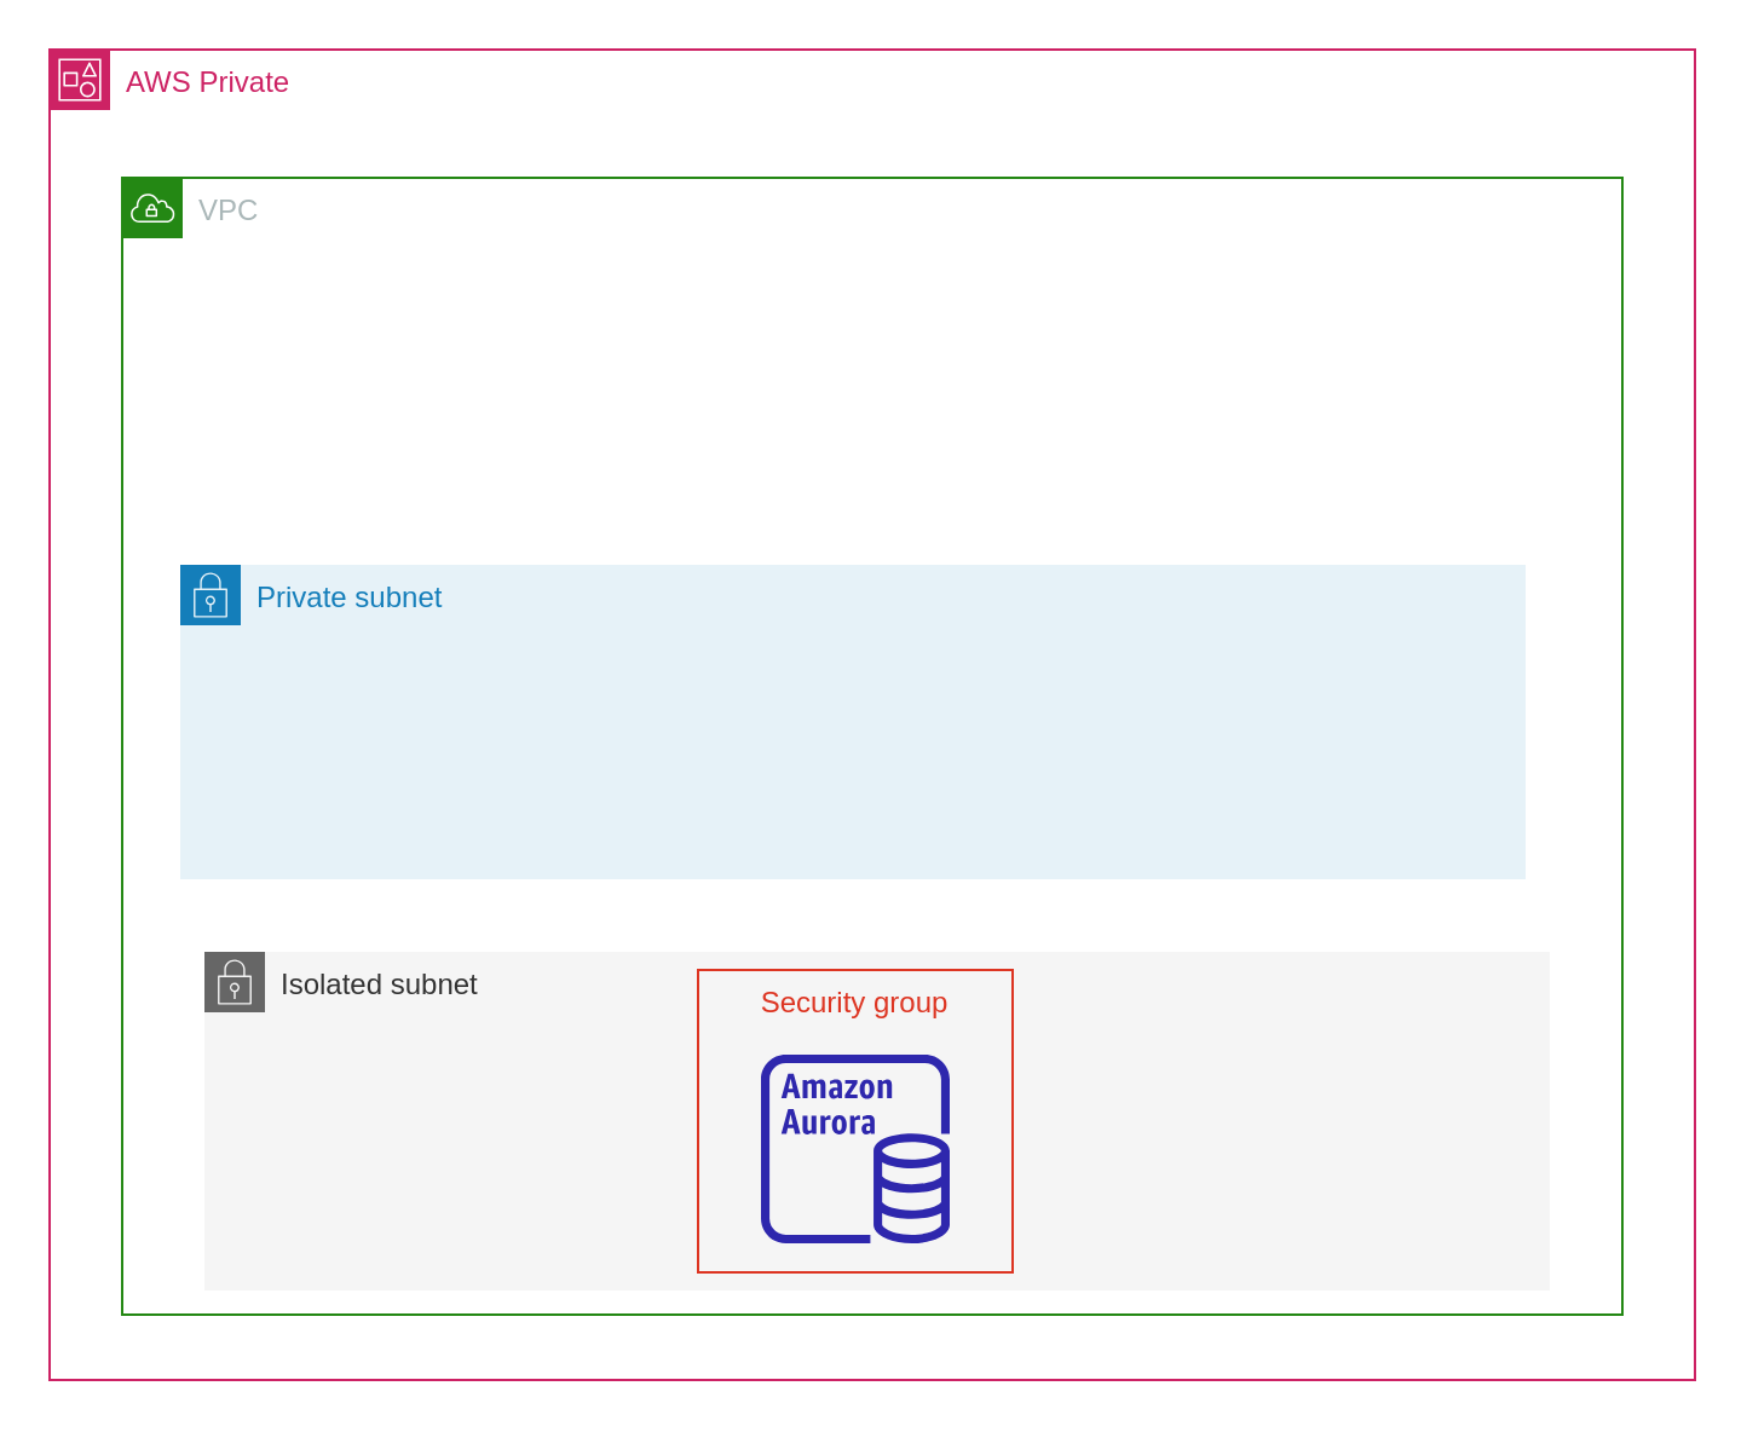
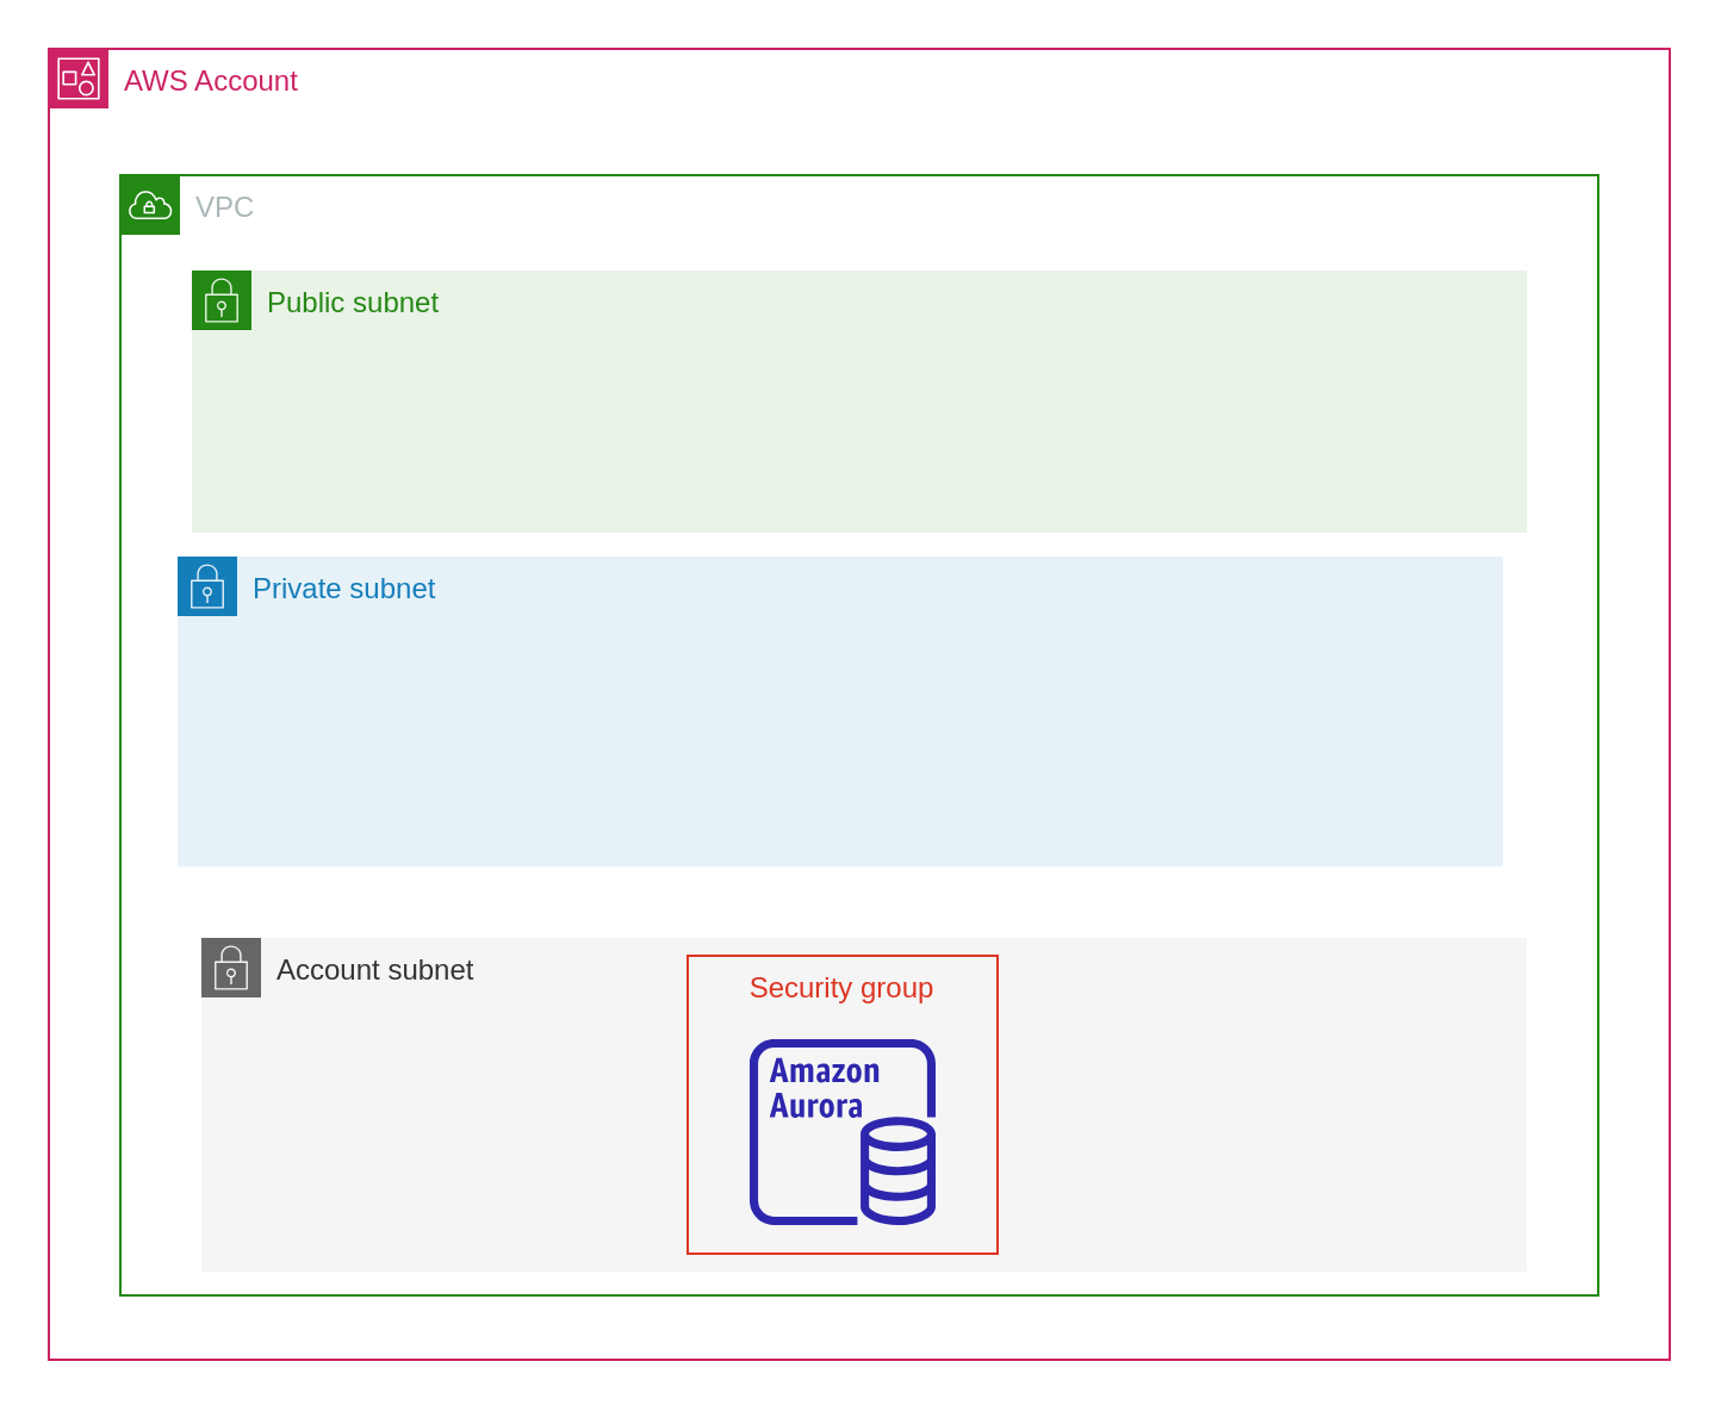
  <mxCell id="0" />
  <mxCell id="1" parent="0" />
- <mxCell id="2" value="AWS Private" style="points=[[0,0],[0.25,0],[0.5,0],[0.75,0],[1,0],[1,0.25],[1,0.5],[1,0.75],[1,1],[0.75,1],[0.5,1],[0.25,1],[0,1],[0,0.75],[0,0.5],[0,0.25]];outlineConnect=0;gradientColor=none;html=1;whiteSpace=wrap;fontSize=12;fontStyle=0;container=1;pointerEvents=0;collapsible=0;recursiveResize=0;shape=mxgraph.aws4.group;grIcon=mxgraph.aws4.group_account;strokeColor=#CD2264;fillColor=none;verticalAlign=top;align=left;spacingLeft=30;fontColor=#CD2264;dashed=0;" parent="1" vertex="1"><mxGeometry x="20" y="20" width="680" height="550" as="geometry" /></mxCell>
+ <mxCell id="2" value="AWS Account" style="points=[[0,0],[0.25,0],[0.5,0],[0.75,0],[1,0],[1,0.25],[1,0.5],[1,0.75],[1,1],[0.75,1],[0.5,1],[0.25,1],[0,1],[0,0.75],[0,0.5],[0,0.25]];outlineConnect=0;gradientColor=none;html=1;whiteSpace=wrap;fontSize=12;fontStyle=0;container=1;pointerEvents=0;collapsible=0;recursiveResize=0;shape=mxgraph.aws4.group;grIcon=mxgraph.aws4.group_account;strokeColor=#CD2264;fillColor=none;verticalAlign=top;align=left;spacingLeft=30;fontColor=#CD2264;dashed=0;" parent="1" vertex="1"><mxGeometry x="20" y="20" width="680" height="550" as="geometry" /></mxCell>
  <mxCell id="3" value="VPC" style="points=[[0,0],[0.25,0],[0.5,0],[0.75,0],[1,0],[1,0.25],[1,0.5],[1,0.75],[1,1],[0.75,1],[0.5,1],[0.25,1],[0,1],[0,0.75],[0,0.5],[0,0.25]];outlineConnect=0;gradientColor=none;html=1;whiteSpace=wrap;fontSize=12;fontStyle=0;container=1;pointerEvents=0;collapsible=0;recursiveResize=0;shape=mxgraph.aws4.group;grIcon=mxgraph.aws4.group_vpc;strokeColor=#248814;fillColor=none;verticalAlign=top;align=left;spacingLeft=30;fontColor=#AAB7B8;dashed=0;" parent="2" vertex="1"><mxGeometry x="30" y="53" width="620" height="470" as="geometry" /></mxCell>
+ <mxCell id="4" value="Public subnet" style="points=[[0,0],[0.25,0],[0.5,0],[0.75,0],[1,0],[1,0.25],[1,0.5],[1,0.75],[1,1],[0.75,1],[0.5,1],[0.25,1],[0,1],[0,0.75],[0,0.5],[0,0.25]];outlineConnect=0;gradientColor=none;html=1;whiteSpace=wrap;fontSize=12;fontStyle=0;container=1;pointerEvents=0;collapsible=0;recursiveResize=0;shape=mxgraph.aws4.group;grIcon=mxgraph.aws4.group_security_group;grStroke=0;strokeColor=#248814;fillColor=#E9F3E6;verticalAlign=top;align=left;spacingLeft=30;fontColor=#248814;dashed=0;" parent="3" vertex="1"><mxGeometry x="30" y="40" width="560" height="110" as="geometry" /></mxCell>
  <mxCell id="5" value="Private subnet" style="points=[[0,0],[0.25,0],[0.5,0],[0.75,0],[1,0],[1,0.25],[1,0.5],[1,0.75],[1,1],[0.75,1],[0.5,1],[0.25,1],[0,1],[0,0.75],[0,0.5],[0,0.25]];outlineConnect=0;gradientColor=none;html=1;whiteSpace=wrap;fontSize=12;fontStyle=0;container=1;pointerEvents=0;collapsible=0;recursiveResize=0;shape=mxgraph.aws4.group;grIcon=mxgraph.aws4.group_security_group;grStroke=0;strokeColor=#147EBA;fillColor=#E6F2F8;verticalAlign=top;align=left;spacingLeft=30;fontColor=#147EBA;dashed=0;" parent="3" vertex="1"><mxGeometry x="24" y="160" width="556" height="130" as="geometry" /></mxCell>
- <mxCell id="6" value="Isolated&amp;nbsp;subnet" style="points=[[0,0],[0.25,0],[0.5,0],[0.75,0],[1,0],[1,0.25],[1,0.5],[1,0.75],[1,1],[0.75,1],[0.5,1],[0.25,1],[0,1],[0,0.75],[0,0.5],[0,0.25]];outlineConnect=0;html=1;whiteSpace=wrap;fontSize=12;fontStyle=0;container=1;pointerEvents=0;collapsible=0;recursiveResize=0;shape=mxgraph.aws4.group;grIcon=mxgraph.aws4.group_security_group;grStroke=0;strokeColor=#666666;fillColor=#f5f5f5;verticalAlign=top;align=left;spacingLeft=30;fontColor=#333333;dashed=0;" parent="3" vertex="1"><mxGeometry x="34" y="320" width="556" height="140" as="geometry" /></mxCell>
+ <mxCell id="6" value="Account&amp;nbsp;subnet" style="points=[[0,0],[0.25,0],[0.5,0],[0.75,0],[1,0],[1,0.25],[1,0.5],[1,0.75],[1,1],[0.75,1],[0.5,1],[0.25,1],[0,1],[0,0.75],[0,0.5],[0,0.25]];outlineConnect=0;html=1;whiteSpace=wrap;fontSize=12;fontStyle=0;container=1;pointerEvents=0;collapsible=0;recursiveResize=0;shape=mxgraph.aws4.group;grIcon=mxgraph.aws4.group_security_group;grStroke=0;strokeColor=#666666;fillColor=#f5f5f5;verticalAlign=top;align=left;spacingLeft=30;fontColor=#333333;dashed=0;" parent="3" vertex="1"><mxGeometry x="34" y="320" width="556" height="140" as="geometry" /></mxCell>
  <mxCell id="7" value="Security group" style="fillColor=none;strokeColor=#DD3522;verticalAlign=top;fontStyle=0;fontColor=#DD3522;" parent="6" vertex="1"><mxGeometry x="204" y="7.5" width="130" height="125" as="geometry" /></mxCell>
  <mxCell id="8" value="" style="sketch=0;outlineConnect=0;fontColor=#232F3E;gradientColor=none;fillColor=#2E27AD;strokeColor=none;dashed=0;verticalLabelPosition=bottom;verticalAlign=top;align=center;html=1;fontSize=12;fontStyle=0;aspect=fixed;pointerEvents=1;shape=mxgraph.aws4.aurora_instance;" vertex="1" parent="6"><mxGeometry x="230" y="42.5" width="78" height="78" as="geometry" /></mxCell>
